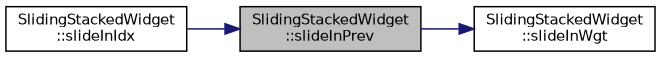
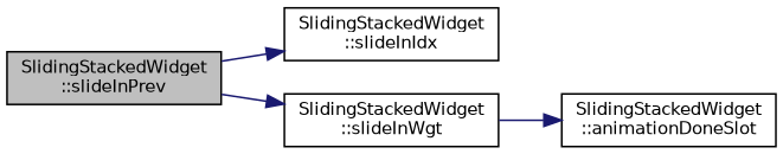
  digraph {
    rankdir=LR
    node [color=black fontname=Helvetica fontsize=10 shape=record]
    edge [color=midnightblue fontname=Helvetica fontsize=10 labelfontname=Helvetica labelfontsize=10 style=solid]
    n1 [fillcolor=grey75 fontcolor=black height=0.2 label="SlidingStackedWidget\l::slideInPrev" style=filled width=0.4]
    n2 [height=0.2 label="SlidingStackedWidget\l::slideInIdx" width=0.4]
    n3 [height=0.2 label="SlidingStackedWidget\l::slideInWgt" width=0.4]
-   n2 -> n1
+   n4 [height=0.2 label="SlidingStackedWidget\l::animationDoneSlot" width=0.4]
+   n1 -> n2
    n1 -> n3
+   n3 -> n4
  }
